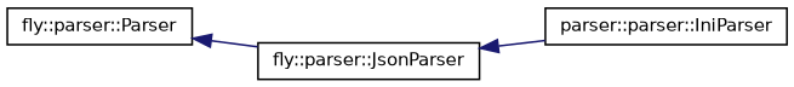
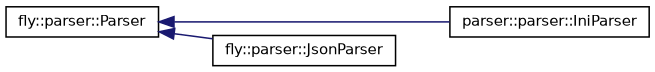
  digraph {
    rankdir=LR
    node [color=black fillcolor=white fontname=Helvetica fontsize=10 shape=record style=filled]
    edge [color=midnightblue dir=back fontname=Helvetica fontsize=10 labelfontname=Helvetica labelfontsize=10 style=solid]
    n1 [height=0.2 label="fly::parser::Parser" width=0.4]
    n2 [height=0.2 label="parser::parser::IniParser" width=0.4]
    n3 [height=0.2 label="fly::parser::JsonParser" width=0.4]
-   n3 -> n2
+   n1 -> n2
    n1 -> n3
  }
